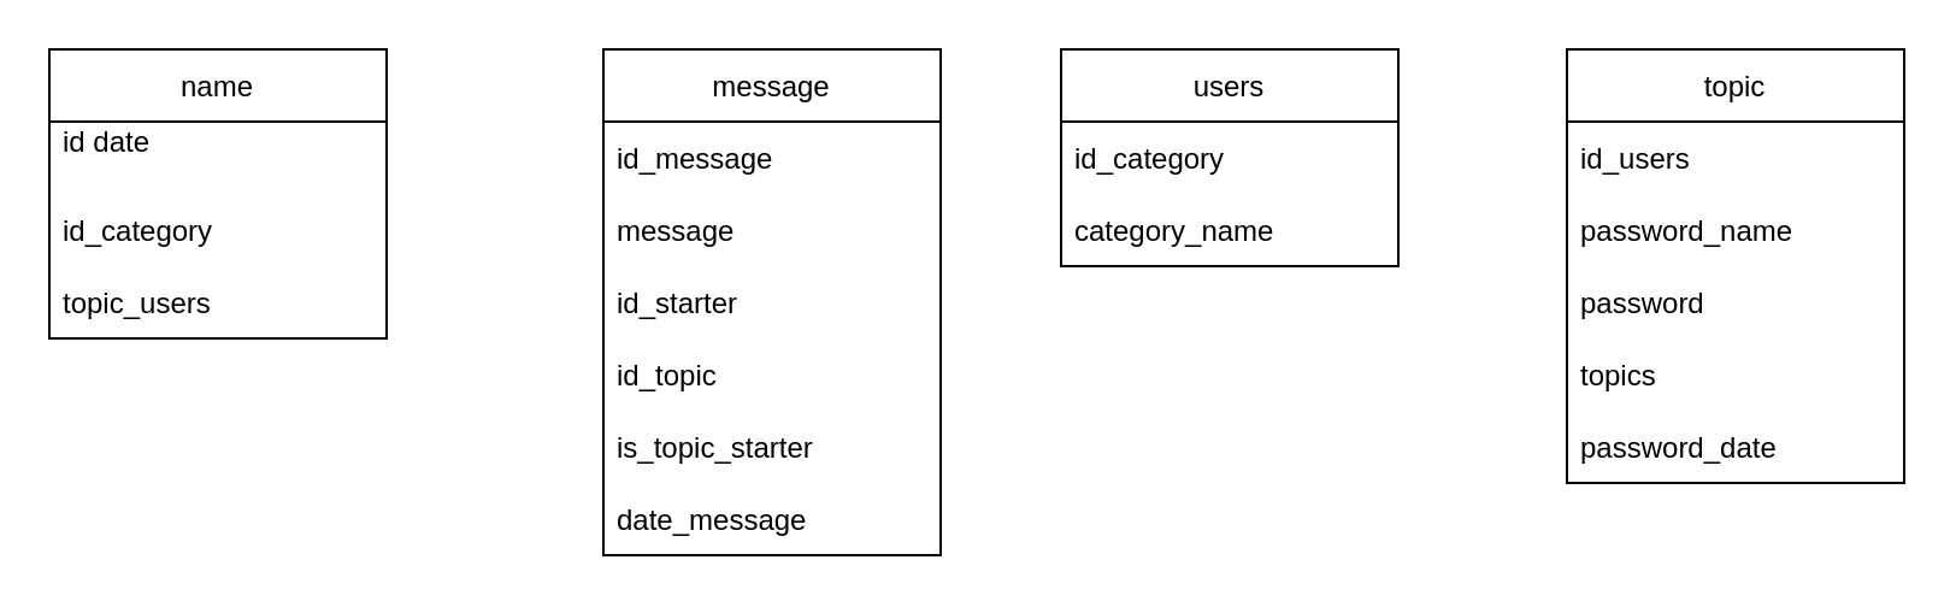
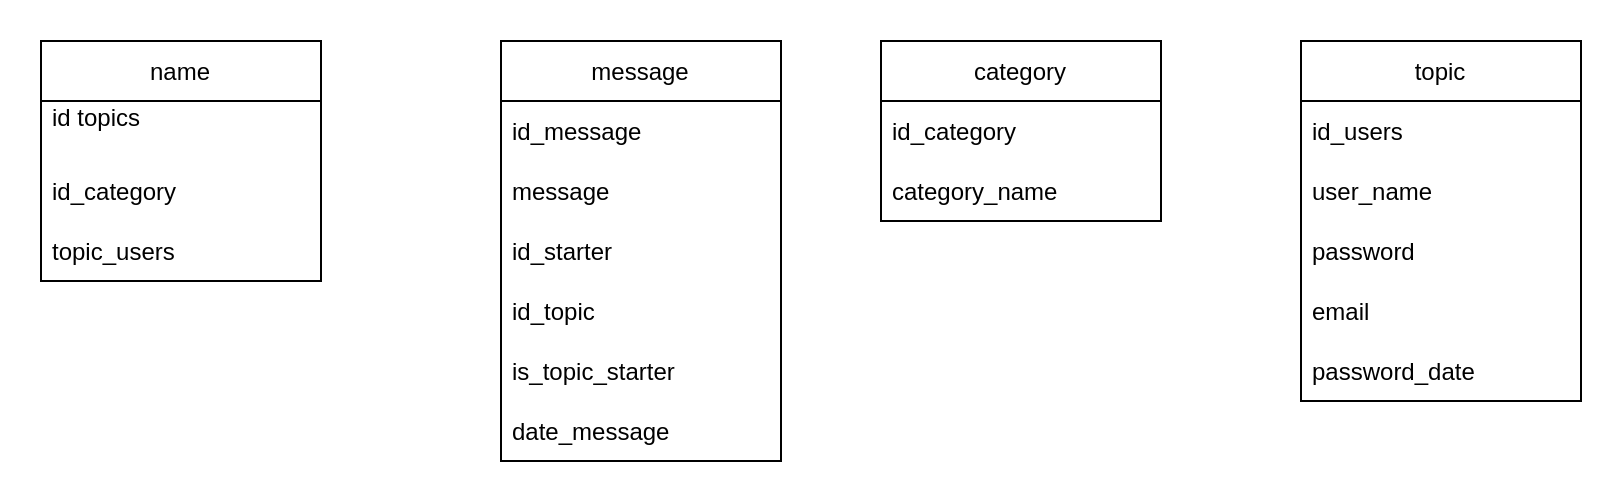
  <mxCell id="0" />
  <mxCell id="1" parent="0" />
  <mxCell id="2" value="name" style="swimlane;fontStyle=0;childLayout=stackLayout;horizontal=1;startSize=30;horizontalStack=0;resizeParent=1;resizeParentMax=0;resizeLast=0;collapsible=1;marginBottom=0;" vertex="1" parent="1"><mxGeometry x="20" y="20" width="140" height="120" as="geometry" /></mxCell>
- <mxCell id="3" value="id date    &#10;" style="text;strokeColor=none;fillColor=none;align=left;verticalAlign=middle;spacingLeft=4;spacingRight=4;overflow=hidden;points=[[0,0.5],[1,0.5]];portConstraint=eastwest;rotatable=0;" vertex="1" parent="2"><mxGeometry y="30" width="140" height="30" as="geometry" /></mxCell>
+ <mxCell id="3" value="id topics    &#10;" style="text;strokeColor=none;fillColor=none;align=left;verticalAlign=middle;spacingLeft=4;spacingRight=4;overflow=hidden;points=[[0,0.5],[1,0.5]];portConstraint=eastwest;rotatable=0;" vertex="1" parent="2"><mxGeometry y="30" width="140" height="30" as="geometry" /></mxCell>
  <mxCell id="4" value="id_category" style="text;strokeColor=none;fillColor=none;align=left;verticalAlign=middle;spacingLeft=4;spacingRight=4;overflow=hidden;points=[[0,0.5],[1,0.5]];portConstraint=eastwest;rotatable=0;" vertex="1" parent="2"><mxGeometry y="60" width="140" height="30" as="geometry" /></mxCell>
  <mxCell id="5" value="topic_users" style="text;strokeColor=none;fillColor=none;align=left;verticalAlign=middle;spacingLeft=4;spacingRight=4;overflow=hidden;points=[[0,0.5],[1,0.5]];portConstraint=eastwest;rotatable=0;" vertex="1" parent="2"><mxGeometry y="90" width="140" height="30" as="geometry" /></mxCell>
  <mxCell id="6" value="message" style="swimlane;fontStyle=0;childLayout=stackLayout;horizontal=1;startSize=30;horizontalStack=0;resizeParent=1;resizeParentMax=0;resizeLast=0;collapsible=1;marginBottom=0;" vertex="1" parent="1"><mxGeometry x="250" y="20" width="140" height="210" as="geometry" /></mxCell>
  <mxCell id="7" value="id_message" style="text;strokeColor=none;fillColor=none;align=left;verticalAlign=middle;spacingLeft=4;spacingRight=4;overflow=hidden;points=[[0,0.5],[1,0.5]];portConstraint=eastwest;rotatable=0;" vertex="1" parent="6"><mxGeometry y="30" width="140" height="30" as="geometry" /></mxCell>
  <mxCell id="8" value="message" style="text;strokeColor=none;fillColor=none;align=left;verticalAlign=middle;spacingLeft=4;spacingRight=4;overflow=hidden;points=[[0,0.5],[1,0.5]];portConstraint=eastwest;rotatable=0;" vertex="1" parent="6"><mxGeometry y="60" width="140" height="30" as="geometry" /></mxCell>
  <mxCell id="9" value="id_starter" style="text;strokeColor=none;fillColor=none;align=left;verticalAlign=middle;spacingLeft=4;spacingRight=4;overflow=hidden;points=[[0,0.5],[1,0.5]];portConstraint=eastwest;rotatable=0;" vertex="1" parent="6"><mxGeometry y="90" width="140" height="30" as="geometry" /></mxCell>
  <mxCell id="10" value="id_topic" style="text;strokeColor=none;fillColor=none;align=left;verticalAlign=middle;spacingLeft=4;spacingRight=4;overflow=hidden;points=[[0,0.5],[1,0.5]];portConstraint=eastwest;rotatable=0;" vertex="1" parent="6"><mxGeometry y="120" width="140" height="30" as="geometry" /></mxCell>
  <mxCell id="11" value="is_topic_starter" style="text;strokeColor=none;fillColor=none;align=left;verticalAlign=middle;spacingLeft=4;spacingRight=4;overflow=hidden;points=[[0,0.5],[1,0.5]];portConstraint=eastwest;rotatable=0;" vertex="1" parent="6"><mxGeometry y="150" width="140" height="30" as="geometry" /></mxCell>
  <mxCell id="12" value="date_message" style="text;strokeColor=none;fillColor=none;align=left;verticalAlign=middle;spacingLeft=4;spacingRight=4;overflow=hidden;points=[[0,0.5],[1,0.5]];portConstraint=eastwest;rotatable=0;" vertex="1" parent="6"><mxGeometry y="180" width="140" height="30" as="geometry" /></mxCell>
- <mxCell id="13" value="users" style="swimlane;fontStyle=0;childLayout=stackLayout;horizontal=1;startSize=30;horizontalStack=0;resizeParent=1;resizeParentMax=0;resizeLast=0;collapsible=1;marginBottom=0;" vertex="1" parent="1"><mxGeometry x="440" y="20" width="140" height="90" as="geometry" /></mxCell>
+ <mxCell id="13" value="category" style="swimlane;fontStyle=0;childLayout=stackLayout;horizontal=1;startSize=30;horizontalStack=0;resizeParent=1;resizeParentMax=0;resizeLast=0;collapsible=1;marginBottom=0;" vertex="1" parent="1"><mxGeometry x="440" y="20" width="140" height="90" as="geometry" /></mxCell>
  <mxCell id="14" value="id_category" style="text;strokeColor=none;fillColor=none;align=left;verticalAlign=middle;spacingLeft=4;spacingRight=4;overflow=hidden;points=[[0,0.5],[1,0.5]];portConstraint=eastwest;rotatable=0;" vertex="1" parent="13"><mxGeometry y="30" width="140" height="30" as="geometry" /></mxCell>
  <mxCell id="15" value="category_name" style="text;strokeColor=none;fillColor=none;align=left;verticalAlign=middle;spacingLeft=4;spacingRight=4;overflow=hidden;points=[[0,0.5],[1,0.5]];portConstraint=eastwest;rotatable=0;" vertex="1" parent="13"><mxGeometry y="60" width="140" height="30" as="geometry" /></mxCell>
  <mxCell id="16" value="topic" style="swimlane;fontStyle=0;childLayout=stackLayout;horizontal=1;startSize=30;horizontalStack=0;resizeParent=1;resizeParentMax=0;resizeLast=0;collapsible=1;marginBottom=0;" vertex="1" parent="1"><mxGeometry x="650" y="20" width="140" height="180" as="geometry" /></mxCell>
  <mxCell id="17" value="id_users" style="text;strokeColor=none;fillColor=none;align=left;verticalAlign=middle;spacingLeft=4;spacingRight=4;overflow=hidden;points=[[0,0.5],[1,0.5]];portConstraint=eastwest;rotatable=0;" vertex="1" parent="16"><mxGeometry y="30" width="140" height="30" as="geometry" /></mxCell>
- <mxCell id="18" value="password_name" style="text;strokeColor=none;fillColor=none;align=left;verticalAlign=middle;spacingLeft=4;spacingRight=4;overflow=hidden;points=[[0,0.5],[1,0.5]];portConstraint=eastwest;rotatable=0;" vertex="1" parent="16"><mxGeometry y="60" width="140" height="30" as="geometry" /></mxCell>
+ <mxCell id="18" value="user_name" style="text;strokeColor=none;fillColor=none;align=left;verticalAlign=middle;spacingLeft=4;spacingRight=4;overflow=hidden;points=[[0,0.5],[1,0.5]];portConstraint=eastwest;rotatable=0;" vertex="1" parent="16"><mxGeometry y="60" width="140" height="30" as="geometry" /></mxCell>
  <mxCell id="19" value="password" style="text;strokeColor=none;fillColor=none;align=left;verticalAlign=middle;spacingLeft=4;spacingRight=4;overflow=hidden;points=[[0,0.5],[1,0.5]];portConstraint=eastwest;rotatable=0;" vertex="1" parent="16"><mxGeometry y="90" width="140" height="30" as="geometry" /></mxCell>
- <mxCell id="20" value="topics" style="text;strokeColor=none;fillColor=none;align=left;verticalAlign=middle;spacingLeft=4;spacingRight=4;overflow=hidden;points=[[0,0.5],[1,0.5]];portConstraint=eastwest;rotatable=0;" vertex="1" parent="16"><mxGeometry y="120" width="140" height="30" as="geometry" /></mxCell>
+ <mxCell id="20" value="email" style="text;strokeColor=none;fillColor=none;align=left;verticalAlign=middle;spacingLeft=4;spacingRight=4;overflow=hidden;points=[[0,0.5],[1,0.5]];portConstraint=eastwest;rotatable=0;" vertex="1" parent="16"><mxGeometry y="120" width="140" height="30" as="geometry" /></mxCell>
  <mxCell id="21" value="password_date" style="text;strokeColor=none;fillColor=none;align=left;verticalAlign=middle;spacingLeft=4;spacingRight=4;overflow=hidden;points=[[0,0.5],[1,0.5]];portConstraint=eastwest;rotatable=0;" vertex="1" parent="16"><mxGeometry y="150" width="140" height="30" as="geometry" /></mxCell>
